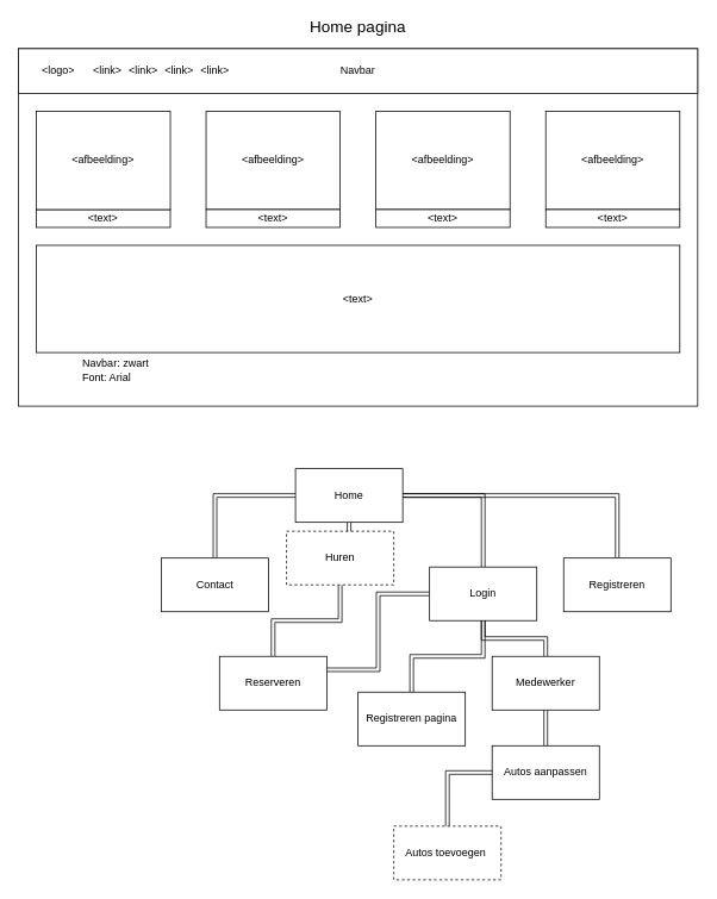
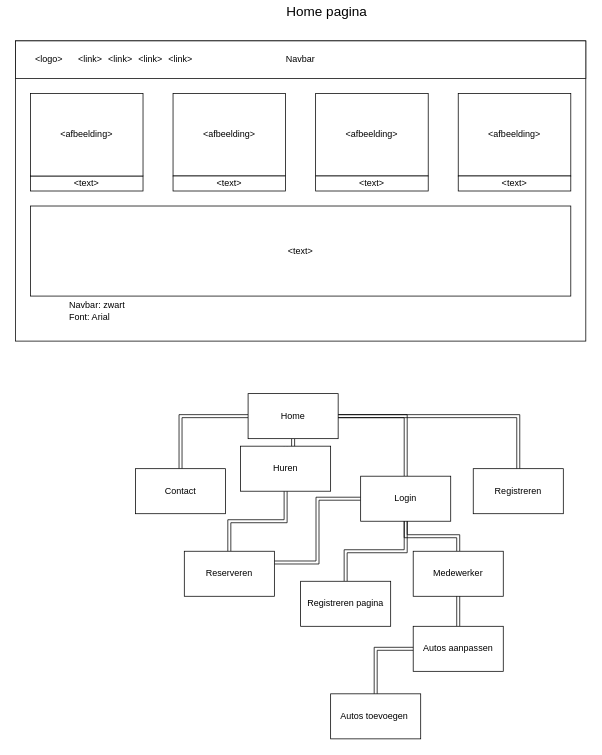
  <mxCell id="0" />
  <mxCell id="1" parent="0" />
  <mxCell id="2" value="" style="rounded=0;whiteSpace=wrap;html=1;" parent="1" vertex="1"><mxGeometry x="20" y="54" width="760" height="400" as="geometry" /></mxCell>
  <mxCell id="3" value="Navbar" style="rounded=0;whiteSpace=wrap;html=1;" parent="1" vertex="1"><mxGeometry x="20" y="54" width="760" height="50" as="geometry" /></mxCell>
  <mxCell id="4" value="&amp;lt;afbeelding&amp;gt;" style="rounded=0;whiteSpace=wrap;html=1;" parent="1" vertex="1"><mxGeometry x="230" y="124" width="150" height="110" as="geometry" /></mxCell>
  <mxCell id="5" value="&amp;lt;afbeelding&amp;gt;" style="rounded=0;whiteSpace=wrap;html=1;" parent="1" vertex="1"><mxGeometry x="420" y="124" width="150" height="110" as="geometry" /></mxCell>
  <mxCell id="6" value="&amp;lt;afbeelding&amp;gt;" style="rounded=0;whiteSpace=wrap;html=1;" parent="1" vertex="1"><mxGeometry x="610" y="124" width="150" height="110" as="geometry" /></mxCell>
  <mxCell id="7" value="&amp;lt;text&amp;gt;" style="rounded=0;whiteSpace=wrap;html=1;" parent="1" vertex="1"><mxGeometry x="40" y="234" width="150" height="20" as="geometry" /></mxCell>
  <mxCell id="8" value="&amp;lt;text&amp;gt;" style="rounded=0;whiteSpace=wrap;html=1;" parent="1" vertex="1"><mxGeometry x="230" y="234" width="150" height="20" as="geometry" /></mxCell>
  <mxCell id="9" value="&amp;lt;text&amp;gt;" style="rounded=0;whiteSpace=wrap;html=1;" parent="1" vertex="1"><mxGeometry x="420" y="234" width="150" height="20" as="geometry" /></mxCell>
  <mxCell id="10" value="&amp;lt;text&amp;gt;" style="rounded=0;whiteSpace=wrap;html=1;" parent="1" vertex="1"><mxGeometry x="610" y="234" width="150" height="20" as="geometry" /></mxCell>
  <mxCell id="11" value="&amp;lt;text&amp;gt;" style="rounded=0;whiteSpace=wrap;html=1;" parent="1" vertex="1"><mxGeometry x="40" y="274" width="720" height="120" as="geometry" /></mxCell>
  <mxCell id="12" value="&amp;lt;afbeelding&amp;gt;" style="rounded=0;whiteSpace=wrap;html=1;" parent="1" vertex="1"><mxGeometry x="40" y="124" width="150" height="110" as="geometry" /></mxCell>
  <mxCell id="13" value="&amp;lt;logo&amp;gt;" style="text;html=1;strokeColor=none;fillColor=none;align=center;verticalAlign=middle;whiteSpace=wrap;rounded=0;" parent="1" vertex="1"><mxGeometry x="45" y="69" width="40" height="20" as="geometry" /></mxCell>
  <mxCell id="14" value="&amp;lt;link&amp;gt;" style="text;html=1;strokeColor=none;fillColor=none;align=center;verticalAlign=middle;whiteSpace=wrap;rounded=0;" parent="1" vertex="1"><mxGeometry x="100" y="69" width="40" height="20" as="geometry" /></mxCell>
  <mxCell id="15" value="" style="edgeStyle=orthogonalEdgeStyle;rounded=0;orthogonalLoop=1;jettySize=auto;html=1;shape=link;" parent="1" source="18" target="19" edge="1"><mxGeometry relative="1" as="geometry" /></mxCell>
  <mxCell id="16" value="" style="edgeStyle=orthogonalEdgeStyle;shape=link;rounded=0;orthogonalLoop=1;jettySize=auto;html=1;" parent="1" source="18" target="21" edge="1"><mxGeometry relative="1" as="geometry" /></mxCell>
  <mxCell id="17" style="edgeStyle=orthogonalEdgeStyle;shape=link;rounded=0;orthogonalLoop=1;jettySize=auto;html=1;exitX=1;exitY=0.5;exitDx=0;exitDy=0;" parent="1" source="18" target="25" edge="1"><mxGeometry relative="1" as="geometry" /></mxCell>
  <mxCell id="18" value="Home" style="rounded=0;whiteSpace=wrap;html=1;" parent="1" vertex="1"><mxGeometry x="330" y="524" width="120" height="60" as="geometry" /></mxCell>
  <mxCell id="19" value="Contact" style="rounded=0;whiteSpace=wrap;html=1;" parent="1" vertex="1"><mxGeometry x="180" y="624" width="120" height="60" as="geometry" /></mxCell>
  <mxCell id="20" style="edgeStyle=orthogonalEdgeStyle;rounded=0;orthogonalLoop=1;jettySize=auto;html=1;entryX=0.5;entryY=0;entryDx=0;entryDy=0;shape=link;" edge="1" parent="1" source="21" target="39"><mxGeometry relative="1" as="geometry" /></mxCell>
- <mxCell id="21" value="Huren" style="rounded=0;whiteSpace=wrap;html=1;dashed=1;" parent="1" vertex="1"><mxGeometry x="320" y="594" width="120" height="60" as="geometry" /></mxCell>
+ <mxCell id="21" value="Huren" style="rounded=0;whiteSpace=wrap;html=1;" parent="1" vertex="1"><mxGeometry x="320" y="594" width="120" height="60" as="geometry" /></mxCell>
  <mxCell id="22" style="edgeStyle=orthogonalEdgeStyle;shape=link;rounded=0;orthogonalLoop=1;jettySize=auto;html=1;entryX=1;entryY=0.5;entryDx=0;entryDy=0;" parent="1" source="24" target="18" edge="1"><mxGeometry relative="1" as="geometry"><Array as="points"><mxPoint x="540" y="554" /></Array></mxGeometry></mxCell>
  <mxCell id="23" style="edgeStyle=orthogonalEdgeStyle;rounded=0;orthogonalLoop=1;jettySize=auto;html=1;entryX=1;entryY=0.25;entryDx=0;entryDy=0;shape=link;" edge="1" parent="1" source="24" target="39"><mxGeometry relative="1" as="geometry" /></mxCell>
  <mxCell id="24" value="Login" style="rounded=0;whiteSpace=wrap;html=1;" parent="1" vertex="1"><mxGeometry x="480" y="634" width="120" height="60" as="geometry" /></mxCell>
  <mxCell id="25" value="Registreren" style="rounded=0;whiteSpace=wrap;html=1;" parent="1" vertex="1"><mxGeometry x="630" y="624" width="120" height="60" as="geometry" /></mxCell>
  <mxCell id="26" value="" style="edgeStyle=orthogonalEdgeStyle;shape=link;rounded=0;orthogonalLoop=1;jettySize=auto;html=1;" parent="1" source="27" target="24" edge="1"><mxGeometry relative="1" as="geometry" /></mxCell>
  <mxCell id="27" value="Registreren pagina" style="rounded=0;whiteSpace=wrap;html=1;" parent="1" vertex="1"><mxGeometry x="400" y="774" width="120" height="60" as="geometry" /></mxCell>
  <mxCell id="28" style="edgeStyle=orthogonalEdgeStyle;shape=link;rounded=0;orthogonalLoop=1;jettySize=auto;html=1;" parent="1" source="29" target="24" edge="1"><mxGeometry relative="1" as="geometry" /></mxCell>
  <mxCell id="29" value="Medewerker" style="rounded=0;whiteSpace=wrap;html=1;" parent="1" vertex="1"><mxGeometry x="550" y="734" width="120" height="60" as="geometry" /></mxCell>
  <mxCell id="30" value="" style="edgeStyle=orthogonalEdgeStyle;shape=link;rounded=0;orthogonalLoop=1;jettySize=auto;html=1;" parent="1" source="31" target="29" edge="1"><mxGeometry relative="1" as="geometry" /></mxCell>
  <mxCell id="31" value="Autos aanpassen" style="rounded=0;whiteSpace=wrap;html=1;" parent="1" vertex="1"><mxGeometry x="550" y="834" width="120" height="60" as="geometry" /></mxCell>
  <mxCell id="32" style="edgeStyle=orthogonalEdgeStyle;shape=link;rounded=0;orthogonalLoop=1;jettySize=auto;html=1;entryX=0;entryY=0.5;entryDx=0;entryDy=0;" parent="1" source="33" target="31" edge="1"><mxGeometry relative="1" as="geometry" /></mxCell>
- <mxCell id="33" value="Autos toevoegen&amp;nbsp;" style="rounded=0;whiteSpace=wrap;html=1;dashed=1;" parent="1" vertex="1"><mxGeometry x="440" y="924" width="120" height="60" as="geometry" /></mxCell>
- <mxCell id="34" value="&lt;font style=&quot;font-size: 18px&quot;&gt;Home pagina&lt;/font&gt;" style="text;html=1;strokeColor=none;fillColor=none;align=center;verticalAlign=middle;whiteSpace=wrap;rounded=0;" parent="1" vertex="1"><mxGeometry x="295" y="20" width="210" height="20" as="geometry" /></mxCell>
+ <mxCell id="33" value="Autos toevoegen&amp;nbsp;" style="rounded=0;whiteSpace=wrap;html=1;" parent="1" vertex="1"><mxGeometry x="440" y="924" width="120" height="60" as="geometry" /></mxCell>
+ <mxCell id="34" value="&lt;font style=&quot;font-size: 18px&quot;&gt;Home pagina&lt;/font&gt;" style="text;html=1;strokeColor=none;fillColor=none;align=center;verticalAlign=middle;whiteSpace=wrap;rounded=0;" parent="1" vertex="1"><mxGeometry x="330" y="5" width="210" height="20" as="geometry" /></mxCell>
  <mxCell id="35" value="&lt;div&gt;&lt;span&gt;Navbar: zwart&lt;/span&gt;&lt;/div&gt;Font: Arial" style="text;html=1;strokeColor=none;fillColor=none;align=left;verticalAlign=middle;whiteSpace=wrap;rounded=0;" parent="1" vertex="1"><mxGeometry x="90" y="404" width="110" height="20" as="geometry" /></mxCell>
  <mxCell id="36" value="&amp;lt;link&amp;gt;" style="text;html=1;strokeColor=none;fillColor=none;align=center;verticalAlign=middle;whiteSpace=wrap;rounded=0;" vertex="1" parent="1"><mxGeometry x="140" y="69" width="40" height="20" as="geometry" /></mxCell>
  <mxCell id="37" value="&amp;lt;link&amp;gt;" style="text;html=1;strokeColor=none;fillColor=none;align=center;verticalAlign=middle;whiteSpace=wrap;rounded=0;" vertex="1" parent="1"><mxGeometry x="180" y="69" width="40" height="20" as="geometry" /></mxCell>
  <mxCell id="38" value="&amp;lt;link&amp;gt;" style="text;html=1;strokeColor=none;fillColor=none;align=center;verticalAlign=middle;whiteSpace=wrap;rounded=0;" vertex="1" parent="1"><mxGeometry x="220" y="69" width="40" height="20" as="geometry" /></mxCell>
  <mxCell id="39" value="Reserveren" style="rounded=0;whiteSpace=wrap;html=1;" vertex="1" parent="1"><mxGeometry x="245" y="734" width="120" height="60" as="geometry" /></mxCell>
